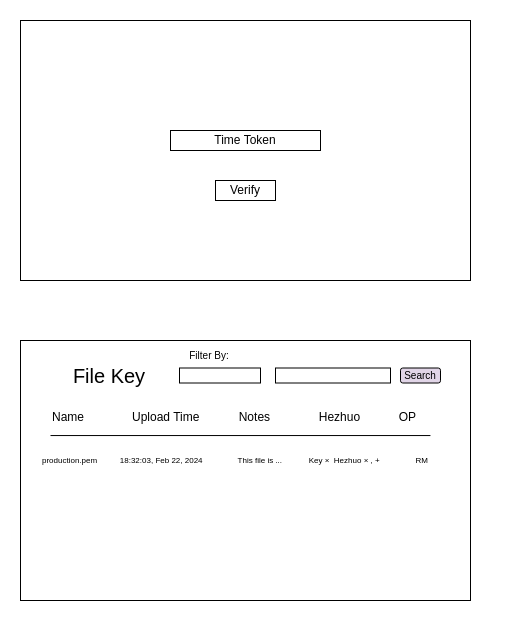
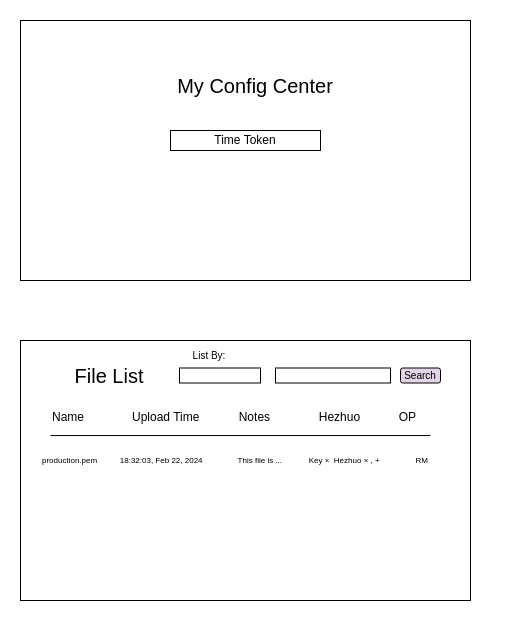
  <mxCell id="0" />
  <mxCell id="1" parent="0" />
  <mxCell id="2" value="" style="rounded=0;whiteSpace=wrap;html=1;strokeColor=default;align=center;verticalAlign=middle;fontFamily=Helvetica;fontSize=12;fontColor=default;fillColor=default;" vertex="1" parent="1"><mxGeometry x="20" y="340" width="450" height="260" as="geometry" /></mxCell>
- <mxCell id="3" value="File Key" style="text;html=1;align=center;verticalAlign=middle;whiteSpace=wrap;rounded=0;fontSize=20;" vertex="1" parent="1"><mxGeometry x="20" y="360" width="177.5" height="30" as="geometry" /></mxCell>
+ <mxCell id="3" value="File List" style="text;html=1;align=center;verticalAlign=middle;whiteSpace=wrap;rounded=0;fontSize=20;" vertex="1" parent="1"><mxGeometry x="20" y="360" width="177.5" height="30" as="geometry" /></mxCell>
  <mxCell id="4" value="" style="rounded=0;whiteSpace=wrap;html=1;strokeColor=default;align=center;verticalAlign=middle;fontFamily=Helvetica;fontSize=12;fontColor=default;fillColor=default;" vertex="1" parent="1"><mxGeometry x="20" y="20" width="450" height="260" as="geometry" /></mxCell>
  <mxCell id="5" value="Time Token" style="rounded=0;whiteSpace=wrap;html=1;strokeColor=default;align=center;verticalAlign=middle;fontFamily=Helvetica;fontSize=12;fontColor=default;fillColor=default;" vertex="1" parent="1"><mxGeometry x="170" y="130" width="150" height="20" as="geometry" /></mxCell>
- <mxCell id="6" value="Verify" style="rounded=0;whiteSpace=wrap;html=1;strokeColor=default;align=center;verticalAlign=middle;fontFamily=Helvetica;fontSize=12;fontColor=default;fillColor=default;" vertex="1" parent="1"><mxGeometry x="215" y="180" width="60" height="20" as="geometry" /></mxCell>
+ <mxCell id="7" value="My Config Center" style="text;html=1;align=center;verticalAlign=middle;whiteSpace=wrap;rounded=0;fontSize=20;" vertex="1" parent="1"><mxGeometry x="166.25" y="70" width="177.5" height="30" as="geometry" /></mxCell>
  <mxCell id="8" value="" style="endArrow=none;html=1;rounded=0;exitX=0.044;exitY=0.231;exitDx=0;exitDy=0;exitPerimeter=0;entryX=0.911;entryY=0.231;entryDx=0;entryDy=0;entryPerimeter=0;" edge="1" parent="1"><mxGeometry width="50" height="50" relative="1" as="geometry"><mxPoint x="50" y="435.06" as="sourcePoint" /><mxPoint x="429.95" y="435.06" as="targetPoint" /></mxGeometry></mxCell>
  <mxCell id="9" value="&lt;font style=&quot;font-size: 8px;&quot;&gt;production.pem&lt;span style=&quot;white-space: pre;&quot;&gt;&#09;&lt;/span&gt;&amp;nbsp; &amp;nbsp;18:32:03, Feb 22, 2024&lt;span style=&quot;white-space: pre;&quot;&gt;&#09;&lt;span style=&quot;white-space: pre;&quot;&gt;&#09;&lt;/span&gt;This file is ...&lt;span style=&quot;white-space: pre;&quot;&gt;&#09;&lt;/span&gt;&lt;span style=&quot;white-space: pre;&quot;&gt;&#09;&lt;/span&gt;Key ×  Hezhuo × , +&lt;span style=&quot;white-space: pre;&quot;&gt;&#09;&lt;/span&gt;&lt;span style=&quot;white-space: pre;&quot;&gt;&#09;&lt;/span&gt;RM&lt;/span&gt;&lt;/font&gt;" style="text;html=1;align=left;verticalAlign=middle;whiteSpace=wrap;rounded=0;fontSize=20;" vertex="1" parent="1"><mxGeometry x="40" y="440" width="420" height="30" as="geometry" /></mxCell>
  <mxCell id="10" value="&lt;span style=&quot;font-size: 12px;&quot;&gt;Name&lt;span style=&quot;white-space: pre;&quot;&gt;&#09;&lt;/span&gt;&lt;span style=&quot;white-space: pre;&quot;&gt;&#09;&lt;/span&gt;Upload Time&lt;span style=&quot;white-space: pre;&quot;&gt;&#09;&lt;/span&gt;&lt;span style=&quot;white-space: pre;&quot;&gt;&#09;&lt;/span&gt;Notes&lt;span style=&quot;white-space: pre;&quot;&gt;&#09;&lt;/span&gt;&lt;span style=&quot;white-space: pre;&quot;&gt;&#09;&lt;/span&gt;Hezhuo&lt;span style=&quot;white-space: pre;&quot;&gt;&#09;&lt;/span&gt;&lt;span style=&quot;white-space: pre;&quot;&gt;&#09;&lt;/span&gt;OP&lt;/span&gt;" style="text;html=1;align=left;verticalAlign=middle;whiteSpace=wrap;rounded=0;fontSize=20;" vertex="1" parent="1"><mxGeometry x="50" y="398" width="460" height="30" as="geometry" /></mxCell>
  <mxCell id="11" value="" style="rounded=0;whiteSpace=wrap;html=1;" vertex="1" parent="1"><mxGeometry x="179" y="367.5" width="81" height="15" as="geometry" /></mxCell>
  <mxCell id="12" value="" style="rounded=0;whiteSpace=wrap;html=1;" vertex="1" parent="1"><mxGeometry x="275" y="367.5" width="115" height="15" as="geometry" /></mxCell>
- <mxCell id="13" value="&lt;font style=&quot;font-size: 10px;&quot;&gt;Filter By:&lt;/font&gt;" style="text;html=1;align=center;verticalAlign=middle;whiteSpace=wrap;rounded=0;" vertex="1" parent="1"><mxGeometry x="179" y="340" width="60" height="30" as="geometry" /></mxCell>
+ <mxCell id="13" value="&lt;font style=&quot;font-size: 10px;&quot;&gt;List By:&lt;/font&gt;" style="text;html=1;align=center;verticalAlign=middle;whiteSpace=wrap;rounded=0;" vertex="1" parent="1"><mxGeometry x="179" y="340" width="60" height="30" as="geometry" /></mxCell>
  <mxCell id="14" value="&lt;font style=&quot;font-size: 10px;&quot;&gt;Search&lt;/font&gt;" style="rounded=1;whiteSpace=wrap;html=1;fillColor=#e1d5e7;" vertex="1" parent="1"><mxGeometry x="400" y="367.5" width="40" height="15" as="geometry" /></mxCell>
